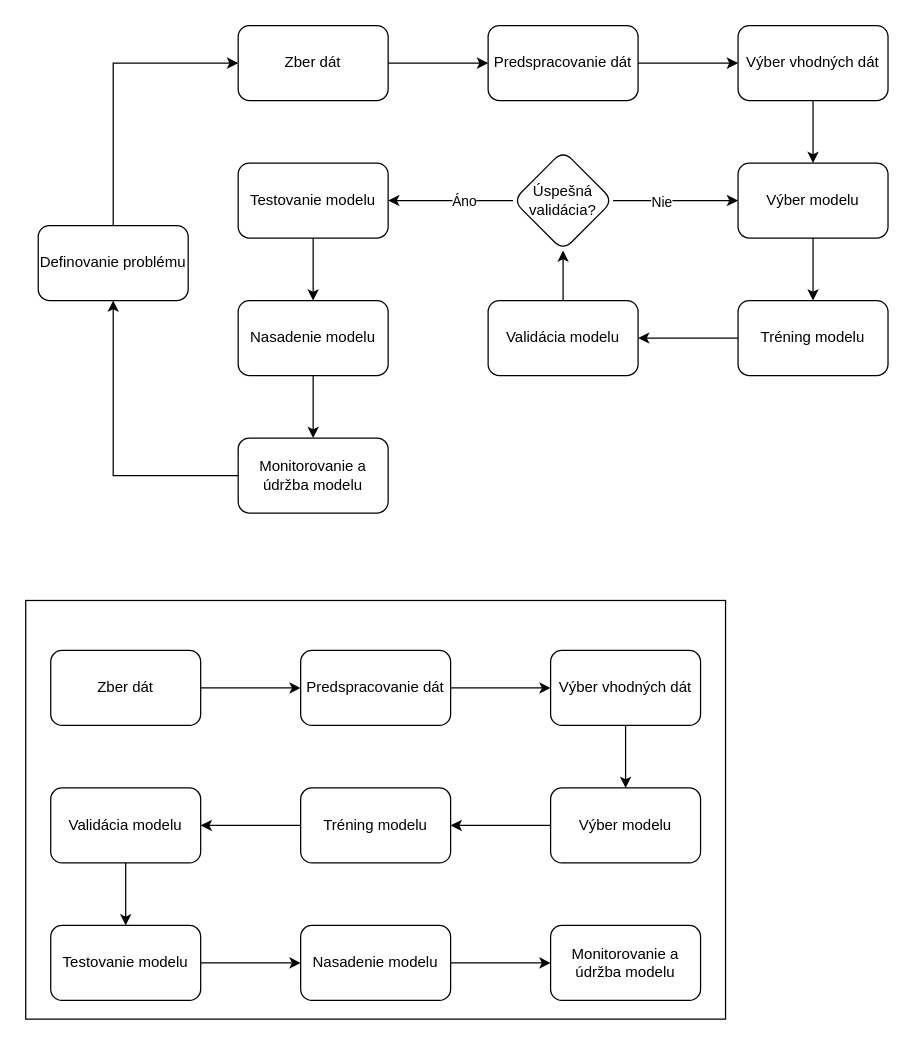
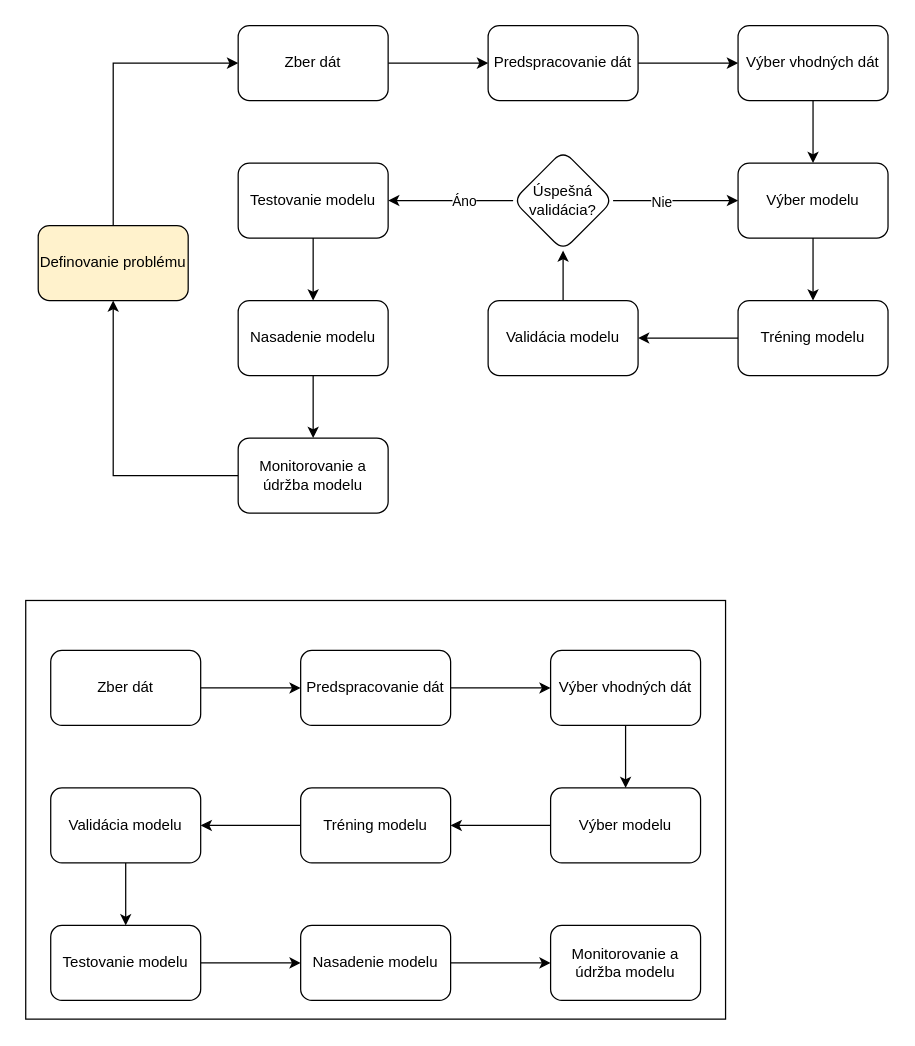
  <mxCell id="0" />
  <mxCell id="1" parent="0" />
  <mxCell id="2" value="" style="rounded=0;whiteSpace=wrap;html=1;" vertex="1" parent="1"><mxGeometry x="20" y="480" width="560" height="335" as="geometry" /></mxCell>
  <mxCell id="3" value="" style="edgeStyle=orthogonalEdgeStyle;rounded=0;orthogonalLoop=1;jettySize=auto;html=1;" edge="1" parent="1" source="4" target="6"><mxGeometry relative="1" as="geometry" /></mxCell>
  <mxCell id="4" value="Zber dát" style="rounded=1;whiteSpace=wrap;html=1;" vertex="1" parent="1"><mxGeometry x="190" y="20" width="120" height="60" as="geometry" /></mxCell>
  <mxCell id="5" value="" style="edgeStyle=orthogonalEdgeStyle;rounded=0;orthogonalLoop=1;jettySize=auto;html=1;" edge="1" parent="1" source="6" target="8"><mxGeometry relative="1" as="geometry" /></mxCell>
  <mxCell id="6" value="Predspracovanie dát" style="whiteSpace=wrap;html=1;rounded=1;" vertex="1" parent="1"><mxGeometry x="390" y="20" width="120" height="60" as="geometry" /></mxCell>
  <mxCell id="7" value="" style="edgeStyle=orthogonalEdgeStyle;rounded=0;orthogonalLoop=1;jettySize=auto;html=1;" edge="1" parent="1" source="8" target="10"><mxGeometry relative="1" as="geometry" /></mxCell>
  <mxCell id="8" value="Výber vhodných dát" style="whiteSpace=wrap;html=1;rounded=1;" vertex="1" parent="1"><mxGeometry x="590" y="20" width="120" height="60" as="geometry" /></mxCell>
  <mxCell id="9" value="" style="edgeStyle=orthogonalEdgeStyle;rounded=0;orthogonalLoop=1;jettySize=auto;html=1;" edge="1" parent="1" source="10" target="12"><mxGeometry relative="1" as="geometry" /></mxCell>
  <mxCell id="10" value="Výber modelu" style="whiteSpace=wrap;html=1;rounded=1;" vertex="1" parent="1"><mxGeometry x="590" y="130" width="120" height="60" as="geometry" /></mxCell>
  <mxCell id="11" value="" style="edgeStyle=orthogonalEdgeStyle;rounded=0;orthogonalLoop=1;jettySize=auto;html=1;" edge="1" parent="1" source="12" target="14"><mxGeometry relative="1" as="geometry" /></mxCell>
  <mxCell id="12" value="Tréning modelu" style="whiteSpace=wrap;html=1;rounded=1;" vertex="1" parent="1"><mxGeometry x="590" y="240" width="120" height="60" as="geometry" /></mxCell>
  <mxCell id="13" value="" style="edgeStyle=orthogonalEdgeStyle;rounded=0;orthogonalLoop=1;jettySize=auto;html=1;" edge="1" parent="1" source="14" target="19"><mxGeometry relative="1" as="geometry" /></mxCell>
  <mxCell id="14" value="Validácia modelu" style="whiteSpace=wrap;html=1;rounded=1;" vertex="1" parent="1"><mxGeometry x="390" y="240" width="120" height="60" as="geometry" /></mxCell>
  <mxCell id="15" value="" style="edgeStyle=orthogonalEdgeStyle;rounded=0;orthogonalLoop=1;jettySize=auto;html=1;" edge="1" parent="1" source="19" target="21"><mxGeometry relative="1" as="geometry" /></mxCell>
  <mxCell id="16" value="Áno" style="edgeLabel;html=1;align=center;verticalAlign=middle;resizable=0;points=[];" vertex="1" connectable="0" parent="15"><mxGeometry x="-0.2" relative="1" as="geometry"><mxPoint as="offset" /></mxGeometry></mxCell>
  <mxCell id="17" style="edgeStyle=orthogonalEdgeStyle;rounded=0;orthogonalLoop=1;jettySize=auto;html=1;exitX=1;exitY=0.5;exitDx=0;exitDy=0;entryX=0;entryY=0.5;entryDx=0;entryDy=0;" edge="1" parent="1" source="19" target="10"><mxGeometry relative="1" as="geometry" /></mxCell>
  <mxCell id="18" value="Nie" style="edgeLabel;html=1;align=center;verticalAlign=middle;resizable=0;points=[];" vertex="1" connectable="0" parent="17"><mxGeometry x="-0.24" y="-1" relative="1" as="geometry"><mxPoint as="offset" /></mxGeometry></mxCell>
  <mxCell id="19" value="Úspešná validácia?" style="rhombus;whiteSpace=wrap;html=1;rounded=1;" vertex="1" parent="1"><mxGeometry x="410" y="120" width="80" height="80" as="geometry" /></mxCell>
  <mxCell id="20" value="" style="edgeStyle=orthogonalEdgeStyle;rounded=0;orthogonalLoop=1;jettySize=auto;html=1;" edge="1" parent="1" source="21" target="23"><mxGeometry relative="1" as="geometry" /></mxCell>
  <mxCell id="21" value="Testovanie modelu" style="whiteSpace=wrap;html=1;rounded=1;" vertex="1" parent="1"><mxGeometry x="190" y="130" width="120" height="60" as="geometry" /></mxCell>
  <mxCell id="22" value="" style="edgeStyle=orthogonalEdgeStyle;rounded=0;orthogonalLoop=1;jettySize=auto;html=1;" edge="1" parent="1" source="23" target="25"><mxGeometry relative="1" as="geometry" /></mxCell>
  <mxCell id="23" value="Nasadenie modelu" style="whiteSpace=wrap;html=1;rounded=1;" vertex="1" parent="1"><mxGeometry x="190" y="240" width="120" height="60" as="geometry" /></mxCell>
  <mxCell id="24" style="edgeStyle=orthogonalEdgeStyle;rounded=0;orthogonalLoop=1;jettySize=auto;html=1;exitX=0;exitY=0.5;exitDx=0;exitDy=0;" edge="1" parent="1" source="25" target="44"><mxGeometry relative="1" as="geometry" /></mxCell>
  <mxCell id="25" value="Monitorovanie a údržba modelu" style="whiteSpace=wrap;html=1;rounded=1;" vertex="1" parent="1"><mxGeometry x="190" y="350" width="120" height="60" as="geometry" /></mxCell>
  <mxCell id="26" value="" style="edgeStyle=orthogonalEdgeStyle;rounded=0;orthogonalLoop=1;jettySize=auto;html=1;" edge="1" parent="1" source="27" target="29"><mxGeometry relative="1" as="geometry" /></mxCell>
  <mxCell id="27" value="Zber dát" style="rounded=1;whiteSpace=wrap;html=1;" vertex="1" parent="1"><mxGeometry x="40" y="520" width="120" height="60" as="geometry" /></mxCell>
  <mxCell id="28" value="" style="edgeStyle=orthogonalEdgeStyle;rounded=0;orthogonalLoop=1;jettySize=auto;html=1;" edge="1" parent="1" source="29" target="31"><mxGeometry relative="1" as="geometry" /></mxCell>
  <mxCell id="29" value="Predspracovanie dát" style="whiteSpace=wrap;html=1;rounded=1;" vertex="1" parent="1"><mxGeometry x="240" y="520" width="120" height="60" as="geometry" /></mxCell>
  <mxCell id="30" value="" style="edgeStyle=orthogonalEdgeStyle;rounded=0;orthogonalLoop=1;jettySize=auto;html=1;" edge="1" parent="1" source="31" target="33"><mxGeometry relative="1" as="geometry" /></mxCell>
  <mxCell id="31" value="Výber vhodných dát" style="whiteSpace=wrap;html=1;rounded=1;" vertex="1" parent="1"><mxGeometry x="440" y="520" width="120" height="60" as="geometry" /></mxCell>
  <mxCell id="32" value="" style="edgeStyle=orthogonalEdgeStyle;rounded=0;orthogonalLoop=1;jettySize=auto;html=1;" edge="1" parent="1" source="33" target="35"><mxGeometry relative="1" as="geometry" /></mxCell>
  <mxCell id="33" value="Výber modelu" style="whiteSpace=wrap;html=1;rounded=1;" vertex="1" parent="1"><mxGeometry x="440" y="630" width="120" height="60" as="geometry" /></mxCell>
  <mxCell id="34" value="" style="edgeStyle=orthogonalEdgeStyle;rounded=0;orthogonalLoop=1;jettySize=auto;html=1;" edge="1" parent="1" source="35" target="37"><mxGeometry relative="1" as="geometry" /></mxCell>
  <mxCell id="35" value="Tréning modelu" style="whiteSpace=wrap;html=1;rounded=1;" vertex="1" parent="1"><mxGeometry x="240" y="630" width="120" height="60" as="geometry" /></mxCell>
  <mxCell id="36" style="edgeStyle=orthogonalEdgeStyle;rounded=0;orthogonalLoop=1;jettySize=auto;html=1;exitX=0.5;exitY=1;exitDx=0;exitDy=0;" edge="1" parent="1" source="37" target="39"><mxGeometry relative="1" as="geometry" /></mxCell>
  <mxCell id="37" value="Validácia modelu" style="whiteSpace=wrap;html=1;rounded=1;" vertex="1" parent="1"><mxGeometry x="40" y="630" width="120" height="60" as="geometry" /></mxCell>
  <mxCell id="38" value="" style="edgeStyle=orthogonalEdgeStyle;rounded=0;orthogonalLoop=1;jettySize=auto;html=1;" edge="1" parent="1" source="39" target="41"><mxGeometry relative="1" as="geometry" /></mxCell>
  <mxCell id="39" value="Testovanie modelu" style="whiteSpace=wrap;html=1;rounded=1;" vertex="1" parent="1"><mxGeometry x="40" y="740" width="120" height="60" as="geometry" /></mxCell>
  <mxCell id="40" value="" style="edgeStyle=orthogonalEdgeStyle;rounded=0;orthogonalLoop=1;jettySize=auto;html=1;" edge="1" parent="1" source="41" target="42"><mxGeometry relative="1" as="geometry" /></mxCell>
  <mxCell id="41" value="Nasadenie modelu" style="whiteSpace=wrap;html=1;rounded=1;" vertex="1" parent="1"><mxGeometry x="240" y="740" width="120" height="60" as="geometry" /></mxCell>
  <mxCell id="42" value="Monitorovanie a údržba modelu" style="whiteSpace=wrap;html=1;rounded=1;" vertex="1" parent="1"><mxGeometry x="440" y="740" width="120" height="60" as="geometry" /></mxCell>
  <mxCell id="43" style="edgeStyle=orthogonalEdgeStyle;rounded=0;orthogonalLoop=1;jettySize=auto;html=1;exitX=0.5;exitY=0;exitDx=0;exitDy=0;entryX=0;entryY=0.5;entryDx=0;entryDy=0;" edge="1" parent="1" source="44" target="4"><mxGeometry relative="1" as="geometry" /></mxCell>
- <mxCell id="44" value="Definovanie problému" style="whiteSpace=wrap;html=1;rounded=1;" vertex="1" parent="1"><mxGeometry x="30" y="180" width="120" height="60" as="geometry" /></mxCell>
+ <mxCell id="44" value="Definovanie problému" style="whiteSpace=wrap;html=1;rounded=1;fillColor=#fff2cc;" vertex="1" parent="1"><mxGeometry x="30" y="180" width="120" height="60" as="geometry" /></mxCell>
